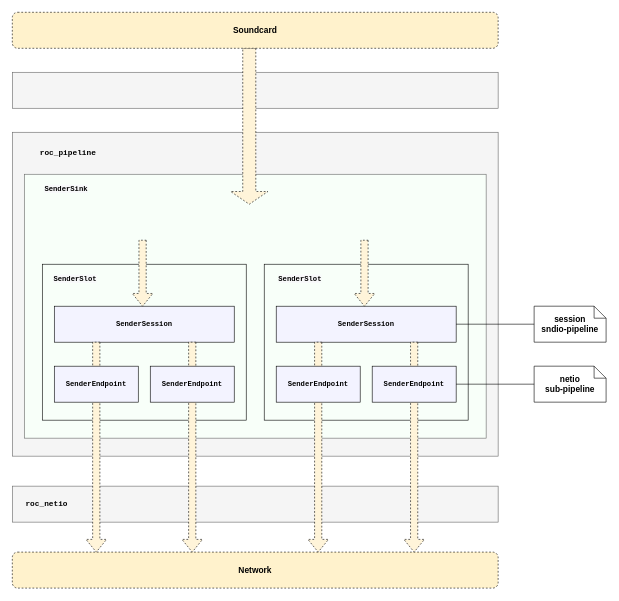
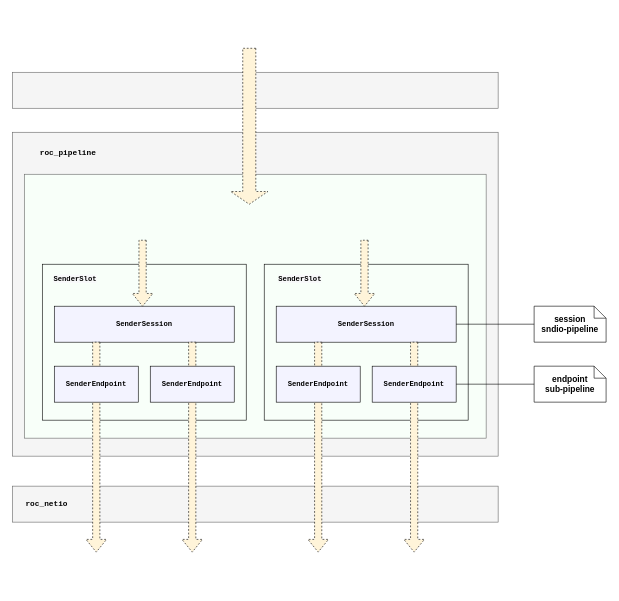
  <mxCell id="0" />
  <mxCell id="1" parent="0" />
  <mxCell id="2" value="" style="rounded=0;whiteSpace=wrap;html=1;fontFamily=Courier New;fillColor=#f5f5f5;fontColor=#333333;strokeColor=#666666;fontStyle=1;fontSize=16;" parent="1" vertex="1"><mxGeometry x="20" y="810" width="810" height="60" as="geometry" /></mxCell>
  <mxCell id="3" value="" style="rounded=0;whiteSpace=wrap;html=1;fontFamily=Courier New;fillColor=#f5f5f5;fontColor=#333333;strokeColor=#666666;fontStyle=1;fontSize=16;" parent="1" vertex="1"><mxGeometry x="20" y="120" width="810" height="60" as="geometry" /></mxCell>
  <mxCell id="4" value="roc_netio" style="rounded=0;whiteSpace=wrap;html=1;fontFamily=Courier New;fillColor=#f5f5f5;fontColor=#333333;strokeColor=#666666;fontStyle=1;fontSize=12;" parent="1" vertex="1"><mxGeometry x="20" y="220" width="810" height="540" as="geometry" /></mxCell>
  <mxCell id="5" value="" style="rounded=0;whiteSpace=wrap;html=1;fontFamily=Courier New;fillColor=#F8FFF9;fontColor=#333333;strokeColor=#666666;" parent="1" vertex="1"><mxGeometry x="40" y="290" width="770" height="440" as="geometry" /></mxCell>
- <mxCell id="6" value="&lt;span style=&quot;color: rgb(0, 0, 0); font-family: &amp;quot;Courier New&amp;quot;; font-size: 12px; font-style: normal; font-variant-ligatures: normal; font-variant-caps: normal; letter-spacing: normal; orphans: 2; text-align: center; text-indent: 0px; text-transform: none; widows: 2; word-spacing: 0px; -webkit-text-stroke-width: 0px; background-color: rgb(248, 249, 250); text-decoration-thickness: initial; text-decoration-style: initial; text-decoration-color: initial; float: none; display: inline !important;&quot;&gt;SenderSink&lt;/span&gt;" style="text;html=1;strokeColor=none;fillColor=none;align=center;verticalAlign=middle;whiteSpace=wrap;rounded=0;fontFamily=Courier New;fontStyle=1" parent="1" vertex="1"><mxGeometry x="70" y="300" width="80" height="30" as="geometry" /></mxCell>
  <mxCell id="7" value="" style="html=1;shadow=0;dashed=1;align=center;verticalAlign=middle;shape=mxgraph.arrows2.arrow;dy=0.65;dx=21.21;direction=south;notch=0;fontFamily=Helvetica;fontSize=14;fillColor=#fff4d9;" parent="1" vertex="1"><mxGeometry x="384" y="80" width="62.19" height="260" as="geometry" /></mxCell>
- <mxCell id="8" value="Network" style="rounded=1;whiteSpace=wrap;html=1;fontFamily=Helvetica;fontSize=14;fillColor=#fff2cc;fontStyle=1;strokeColor=#000000;dashed=1;" parent="1" vertex="1"><mxGeometry x="20" y="920" width="810" height="60" as="geometry" /></mxCell>
- <mxCell id="9" value="Soundcard" style="rounded=1;whiteSpace=wrap;html=1;fontFamily=Helvetica;fontSize=14;fillColor=#fff2cc;fontStyle=1;strokeColor=#000000;dashed=1;" parent="1" vertex="1"><mxGeometry x="20" y="20" width="810" height="60" as="geometry" /></mxCell>
  <mxCell id="10" value="roc_pipeline" style="text;html=1;strokeColor=none;fillColor=none;align=center;verticalAlign=middle;whiteSpace=wrap;rounded=0;fontFamily=Courier New;fontSize=13;fontStyle=1" parent="1" vertex="1"><mxGeometry x="62.81" y="240" width="100" height="30" as="geometry" /></mxCell>
  <mxCell id="11" value="roc_netio" style="text;html=1;strokeColor=none;fillColor=none;align=center;verticalAlign=middle;whiteSpace=wrap;rounded=0;fontFamily=Courier New;fontSize=13;fontStyle=1" parent="1" vertex="1"><mxGeometry x="40" y="825" width="75" height="30" as="geometry" /></mxCell>
- <mxCell id="12" value="&lt;span style=&quot;font-size: 14px;&quot;&gt;netio&lt;/span&gt;&lt;br style=&quot;font-size: 14px;&quot;&gt;&lt;span style=&quot;font-size: 14px;&quot;&gt;sub-pipeline&lt;/span&gt;" style="shape=note;size=20;whiteSpace=wrap;html=1;fontStyle=1" parent="1" vertex="1"><mxGeometry x="890" y="610" width="120" height="60" as="geometry" /></mxCell>
+ <mxCell id="12" value="&lt;span style=&quot;font-size: 14px;&quot;&gt;endpoint&lt;/span&gt;&lt;br style=&quot;font-size: 14px;&quot;&gt;&lt;span style=&quot;font-size: 14px;&quot;&gt;sub-pipeline&lt;/span&gt;" style="shape=note;size=20;whiteSpace=wrap;html=1;fontStyle=1" parent="1" vertex="1"><mxGeometry x="890" y="610" width="120" height="60" as="geometry" /></mxCell>
  <mxCell id="13" value="&lt;span style=&quot;font-size: 14px;&quot;&gt;session&lt;/span&gt;&lt;br style=&quot;font-size: 14px;&quot;&gt;&lt;span style=&quot;font-size: 14px;&quot;&gt;sndio-pipeline&lt;/span&gt;" style="shape=note;size=20;whiteSpace=wrap;html=1;fontStyle=1" parent="1" vertex="1"><mxGeometry x="890" y="510" width="120" height="60" as="geometry" /></mxCell>
  <mxCell id="14" value="" style="rounded=0;whiteSpace=wrap;html=1;fillColor=#F8FFF9;" parent="1" vertex="1"><mxGeometry x="70" y="440" width="340" height="260" as="geometry" /></mxCell>
  <mxCell id="15" value="SenderSession" style="rounded=0;whiteSpace=wrap;html=1;fontFamily=Courier New;fontStyle=1;fillColor=#F3F3FF;" parent="1" vertex="1"><mxGeometry x="90" y="510" width="300" height="60" as="geometry" /></mxCell>
  <mxCell id="16" value="&lt;span style=&quot;color: rgb(0, 0, 0); font-size: 12px; font-style: normal; font-variant-ligatures: normal; font-variant-caps: normal; letter-spacing: normal; orphans: 2; text-align: center; text-indent: 0px; text-transform: none; widows: 2; word-spacing: 0px; -webkit-text-stroke-width: 0px; background-color: rgb(248, 249, 250); text-decoration-thickness: initial; text-decoration-style: initial; text-decoration-color: initial; float: none; display: inline !important;&quot;&gt;SenderSlot&lt;/span&gt;" style="text;html=1;strokeColor=none;fillColor=none;align=center;verticalAlign=middle;whiteSpace=wrap;rounded=0;fontFamily=Courier New;fontStyle=1" parent="1" vertex="1"><mxGeometry x="80" y="450" width="90" height="30" as="geometry" /></mxCell>
  <mxCell id="17" value="" style="html=1;shadow=0;dashed=1;align=center;verticalAlign=middle;shape=mxgraph.arrows2.arrow;dy=0.65;dx=21.21;direction=south;notch=0;fontFamily=Helvetica;fontSize=14;fillColor=#fff4d9;gradientColor=none;" parent="1" vertex="1"><mxGeometry x="220" y="400" width="34.37" height="110" as="geometry" /></mxCell>
  <mxCell id="18" value="" style="html=1;shadow=0;dashed=1;align=center;verticalAlign=middle;shape=mxgraph.arrows2.arrow;dy=0.65;dx=21.21;direction=south;notch=0;fontFamily=Helvetica;fontSize=14;fillColor=#fff4d9;" parent="1" vertex="1"><mxGeometry x="142.81" y="570" width="34.37" height="350" as="geometry" /></mxCell>
  <mxCell id="19" style="edgeStyle=orthogonalEdgeStyle;rounded=0;orthogonalLoop=1;jettySize=auto;html=1;exitX=0.5;exitY=1;exitDx=0;exitDy=0;" parent="1" source="21" target="21" edge="1"><mxGeometry relative="1" as="geometry" /></mxCell>
  <mxCell id="20" value="" style="html=1;shadow=0;dashed=1;align=center;verticalAlign=middle;shape=mxgraph.arrows2.arrow;dy=0.65;dx=21.21;direction=south;notch=0;fontFamily=Helvetica;fontSize=14;fillColor=#fff4d9;" parent="1" vertex="1"><mxGeometry x="302.81" y="570" width="34.37" height="350" as="geometry" /></mxCell>
  <mxCell id="21" value="SenderEndpoint" style="rounded=0;whiteSpace=wrap;html=1;fontFamily=Courier New;fontStyle=1;fillColor=#F3F3FF;" parent="1" vertex="1"><mxGeometry x="250" y="610" width="140" height="60" as="geometry" /></mxCell>
  <mxCell id="22" value="SenderEndpoint" style="rounded=0;whiteSpace=wrap;html=1;fontFamily=Courier New;fontStyle=1;fillColor=#F3F3FF;" parent="1" vertex="1"><mxGeometry x="90" y="610" width="140" height="60" as="geometry" /></mxCell>
  <mxCell id="23" value="" style="rounded=0;whiteSpace=wrap;html=1;fillColor=#F8FFF9;" parent="1" vertex="1"><mxGeometry x="440" y="440" width="340" height="260" as="geometry" /></mxCell>
  <mxCell id="24" value="SenderSession" style="rounded=0;whiteSpace=wrap;html=1;fontFamily=Courier New;fontStyle=1;fillColor=#F3F3FF;" parent="1" vertex="1"><mxGeometry x="460" y="510" width="300" height="60" as="geometry" /></mxCell>
  <mxCell id="25" value="&lt;span style=&quot;color: rgb(0, 0, 0); font-size: 12px; font-style: normal; font-variant-ligatures: normal; font-variant-caps: normal; letter-spacing: normal; orphans: 2; text-align: center; text-indent: 0px; text-transform: none; widows: 2; word-spacing: 0px; -webkit-text-stroke-width: 0px; background-color: rgb(248, 249, 250); text-decoration-thickness: initial; text-decoration-style: initial; text-decoration-color: initial; float: none; display: inline !important;&quot;&gt;SenderSlot&lt;/span&gt;" style="text;html=1;strokeColor=none;fillColor=none;align=center;verticalAlign=middle;whiteSpace=wrap;rounded=0;fontFamily=Courier New;fontStyle=1" parent="1" vertex="1"><mxGeometry x="450" y="450" width="100" height="30" as="geometry" /></mxCell>
  <mxCell id="26" value="" style="html=1;shadow=0;dashed=1;align=center;verticalAlign=middle;shape=mxgraph.arrows2.arrow;dy=0.65;dx=21.21;direction=south;notch=0;fontFamily=Helvetica;fontSize=14;fillColor=#fff4d9;gradientColor=none;" parent="1" vertex="1"><mxGeometry x="590" y="400" width="34.37" height="110" as="geometry" /></mxCell>
  <mxCell id="27" value="" style="html=1;shadow=0;dashed=1;align=center;verticalAlign=middle;shape=mxgraph.arrows2.arrow;dy=0.65;dx=21.21;direction=south;notch=0;fontFamily=Helvetica;fontSize=14;fillColor=#fff4d9;" parent="1" vertex="1"><mxGeometry x="512.81" y="570" width="34.37" height="350" as="geometry" /></mxCell>
  <mxCell id="28" style="edgeStyle=orthogonalEdgeStyle;rounded=0;orthogonalLoop=1;jettySize=auto;html=1;exitX=0.5;exitY=1;exitDx=0;exitDy=0;" parent="1" source="30" target="30" edge="1"><mxGeometry relative="1" as="geometry" /></mxCell>
  <mxCell id="29" value="" style="html=1;shadow=0;dashed=1;align=center;verticalAlign=middle;shape=mxgraph.arrows2.arrow;dy=0.65;dx=21.21;direction=south;notch=0;fontFamily=Helvetica;fontSize=14;fillColor=#fff4d9;" parent="1" vertex="1"><mxGeometry x="672.81" y="570" width="34.37" height="350" as="geometry" /></mxCell>
  <mxCell id="30" value="SenderEndpoint" style="rounded=0;whiteSpace=wrap;html=1;fontFamily=Courier New;fontStyle=1;fillColor=#F3F3FF;" parent="1" vertex="1"><mxGeometry x="620" y="610" width="140" height="60" as="geometry" /></mxCell>
  <mxCell id="31" value="SenderEndpoint" style="rounded=0;whiteSpace=wrap;html=1;fontFamily=Courier New;fontStyle=1;fillColor=#F3F3FF;" parent="1" vertex="1"><mxGeometry x="460" y="610" width="140" height="60" as="geometry" /></mxCell>
  <mxCell id="32" value="" style="endArrow=none;html=1;rounded=0;" parent="1" source="24" target="13" edge="1"><mxGeometry width="50" height="50" relative="1" as="geometry"><mxPoint x="710" y="540" as="sourcePoint" /><mxPoint x="640" y="500" as="targetPoint" /></mxGeometry></mxCell>
  <mxCell id="33" value="" style="endArrow=none;html=1;rounded=0;" parent="1" source="30" target="12" edge="1"><mxGeometry width="50" height="50" relative="1" as="geometry"><mxPoint x="590" y="550" as="sourcePoint" /><mxPoint x="640" y="500" as="targetPoint" /></mxGeometry></mxCell>
